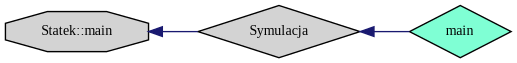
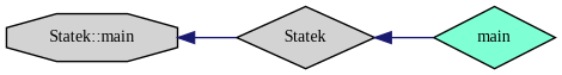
  digraph {
    fontname="Liberation Serif"
    rankdir=LR
    node [color=black fillcolor=lightgrey fontname="Liberation Serif" fontsize=10 shape=diamond style=filled]
    edge [color=midnightblue dir=back fontname="Liberation Serif" fontsize=10 labelfontname=Helvetica labelfontsize=10 style=solid]
    n1 [fontcolor=black height=0.2 label="Statek::main" shape=octagon width=0.4]
-   n2 [height=0.2 label=Symulacja width=0.4]
+   n2 [height=0.2 label=Statek width=0.4]
    n3 [fillcolor=aquamarine height=0.2 label=main width=0.4]
    n1 -> n2
    n2 -> n3
  }
